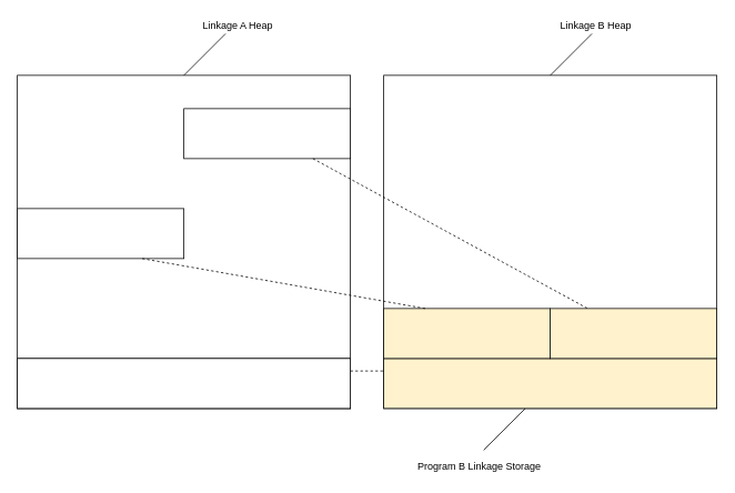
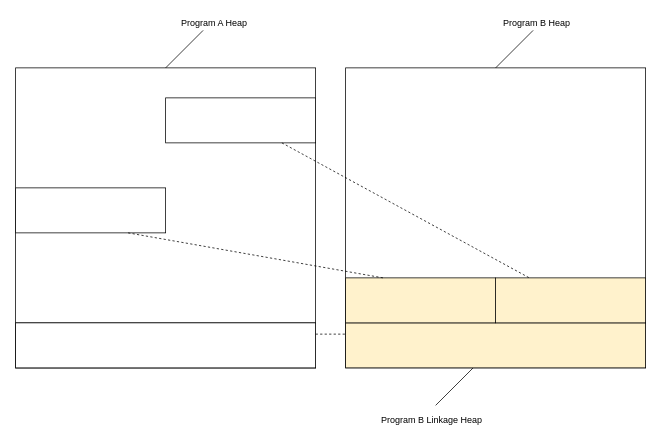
  <mxCell id="0" />
  <mxCell id="1" parent="0" />
  <mxCell id="2" value="" style="whiteSpace=wrap;html=1;aspect=fixed;" vertex="1" parent="1"><mxGeometry y="90" width="400" height="400" as="geometry" x="20" /></mxCell>
  <mxCell id="3" value="" style="whiteSpace=wrap;html=1;aspect=fixed;" vertex="1" parent="1"><mxGeometry x="460" y="90" width="400" height="400" as="geometry" /></mxCell>
  <mxCell id="4" value="" style="endArrow=none;html=1;" edge="1" parent="1"><mxGeometry width="50" height="50" relative="1" as="geometry"><mxPoint x="580" y="540" as="sourcePoint" /><mxPoint x="630" y="490" as="targetPoint" /></mxGeometry></mxCell>
  <mxCell id="5" value="" style="endArrow=none;html=1;" edge="1" parent="1"><mxGeometry width="50" height="50" relative="1" as="geometry"><mxPoint x="220" y="90" as="sourcePoint" /><mxPoint x="270" y="40" as="targetPoint" /></mxGeometry></mxCell>
  <mxCell id="6" value="" style="endArrow=none;html=1;" edge="1" parent="1"><mxGeometry width="50" height="50" relative="1" as="geometry"><mxPoint x="660" y="90" as="sourcePoint" /><mxPoint x="710" y="40" as="targetPoint" /></mxGeometry></mxCell>
- <mxCell id="7" value="Linkage A Heap" style="text;html=1;strokeColor=none;fillColor=none;align=center;verticalAlign=middle;whiteSpace=wrap;rounded=0;" vertex="1" parent="1"><mxGeometry x="220" y="20" width="130" height="20" as="geometry" /></mxCell>
- <mxCell id="8" value="&lt;div&gt;Linkage B Heap&lt;/div&gt;" style="text;html=1;strokeColor=none;fillColor=none;align=center;verticalAlign=middle;whiteSpace=wrap;rounded=0;" vertex="1" parent="1"><mxGeometry x="650" y="20" width="130" height="20" as="geometry" /></mxCell>
- <mxCell id="9" value="&lt;div&gt;Program B Linkage Storage&lt;br&gt;&lt;/div&gt;" style="text;html=1;strokeColor=none;fillColor=none;align=center;verticalAlign=middle;whiteSpace=wrap;rounded=0;" vertex="1" parent="1"><mxGeometry x="490" y="550" width="170" height="20" as="geometry" /></mxCell>
+ <mxCell id="7" value="Program A Heap" style="text;html=1;strokeColor=none;fillColor=none;align=center;verticalAlign=middle;whiteSpace=wrap;rounded=0;" vertex="1" parent="1"><mxGeometry x="220" y="20" width="130" height="20" as="geometry" /></mxCell>
+ <mxCell id="8" value="&lt;div&gt;Program B Heap&lt;/div&gt;" style="text;html=1;strokeColor=none;fillColor=none;align=center;verticalAlign=middle;whiteSpace=wrap;rounded=0;" vertex="1" parent="1"><mxGeometry x="650" y="20" width="130" height="20" as="geometry" /></mxCell>
+ <mxCell id="9" value="&lt;div&gt;Program B Linkage Heap&lt;br&gt;&lt;/div&gt;" style="text;html=1;strokeColor=none;fillColor=none;align=center;verticalAlign=middle;whiteSpace=wrap;rounded=0;" vertex="1" parent="1"><mxGeometry x="490" y="550" width="170" height="20" as="geometry" /></mxCell>
  <mxCell id="10" value="" style="rounded=0;whiteSpace=wrap;html=1;strokeColor=#000000;" vertex="1" parent="1"><mxGeometry y="430" width="400" height="60" as="geometry" x="20" /></mxCell>
  <mxCell id="11" value="" style="rounded=0;whiteSpace=wrap;html=1;strokeColor=#000000;" vertex="1" parent="1"><mxGeometry y="250" width="200" height="60" as="geometry" x="20" /></mxCell>
  <mxCell id="12" value="" style="rounded=0;whiteSpace=wrap;html=1;strokeColor=#000000;" vertex="1" parent="1"><mxGeometry x="220" y="130" width="200" height="60" as="geometry" /></mxCell>
  <mxCell id="13" value="" style="rounded=0;whiteSpace=wrap;html=1;strokeColor=#000000;" vertex="1" parent="1"><mxGeometry y="430" width="400" height="60" as="geometry" x="20" /></mxCell>
  <mxCell id="14" value="" style="rounded=0;whiteSpace=wrap;html=1;fillColor=#fff2cc;strokeColor=#000000;" vertex="1" parent="1"><mxGeometry x="460" y="430" width="400" height="60" as="geometry" /></mxCell>
  <mxCell id="15" value="" style="rounded=0;whiteSpace=wrap;html=1;fillColor=#fff2cc;strokeColor=#000000;" vertex="1" parent="1"><mxGeometry x="660" y="370" width="200" height="60" as="geometry" /></mxCell>
  <mxCell id="16" value="" style="rounded=0;whiteSpace=wrap;html=1;fillColor=#fff2cc;strokeColor=#000000;" vertex="1" parent="1"><mxGeometry x="460" y="370" width="200" height="60" as="geometry" /></mxCell>
  <mxCell id="17" value="" style="endArrow=none;dashed=1;html=1;entryX=0.25;entryY=0;entryDx=0;entryDy=0;exitX=0.75;exitY=1;exitDx=0;exitDy=0;" edge="1" parent="1" source="11" target="16"><mxGeometry width="50" height="50" relative="1" as="geometry"><mxPoint x="430" y="440" as="sourcePoint" /><mxPoint x="480" y="390" as="targetPoint" /></mxGeometry></mxCell>
  <mxCell id="18" value="" style="endArrow=none;dashed=1;html=1;" edge="1" parent="1" source="12" target="15"><mxGeometry width="50" height="50" relative="1" as="geometry"><mxPoint x="560" y="540" as="sourcePoint" /><mxPoint x="610" y="490" as="targetPoint" /></mxGeometry></mxCell>
  <mxCell id="19" value="" style="endArrow=none;dashed=1;html=1;entryX=0;entryY=0.25;entryDx=0;entryDy=0;exitX=1;exitY=0.25;exitDx=0;exitDy=0;" edge="1" parent="1" source="13" target="14"><mxGeometry width="50" height="50" relative="1" as="geometry"><mxPoint x="170" y="310" as="sourcePoint" /><mxPoint x="510" y="370" as="targetPoint" /></mxGeometry></mxCell>
